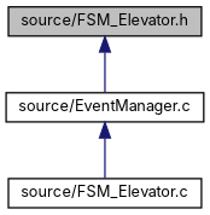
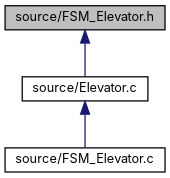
  digraph {
    fontname=Inter
    node [color=black fillcolor=white fontname=Inter fontsize=10 shape=record style=filled]
    edge [color=midnightblue dir=back fontname=Inter fontsize=10 labelfontname=Helvetica labelfontsize=10 style=solid]
    n1 [fillcolor=grey75 fontcolor=black height=0.2 label="source/FSM_Elevator.h" width=0.4]
-   n2 [height=0.2 label="source/EventManager.c" width=0.4]
+   n2 [height=0.2 label="source/Elevator.c" width=0.4]
    n3 [height=0.2 label="source/FSM_Elevator.c" width=0.4]
    n1 -> n2
    n2 -> n3
  }
